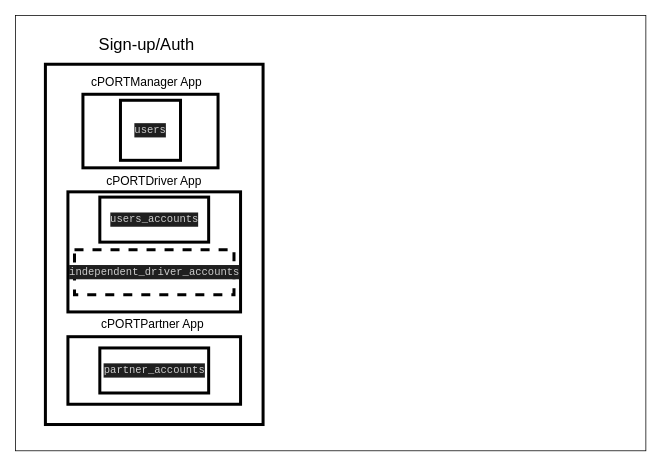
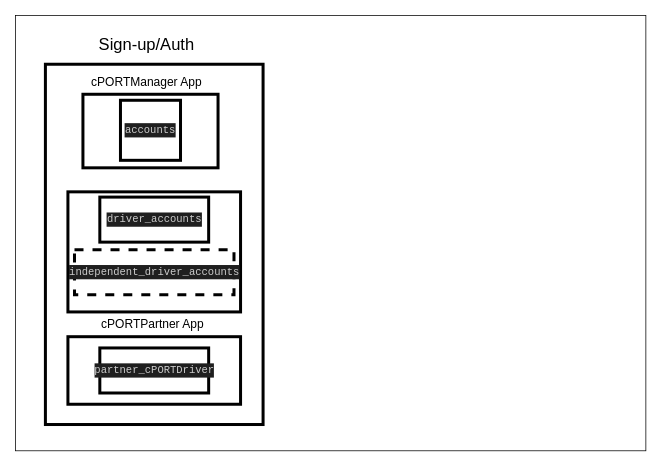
  <mxCell id="0" />
  <mxCell id="1" parent="0" />
  <mxCell id="2" value="" style="rounded=0;whiteSpace=wrap;html=1;movable=0;resizable=0;rotatable=0;deletable=0;editable=0;connectable=0;" parent="1" vertex="1"><mxGeometry y="20" width="840" height="580" as="geometry" x="20" /></mxCell>
  <mxCell id="3" value="" style="rounded=0;whiteSpace=wrap;html=1;strokeWidth=4;fontSize=22;" parent="1" vertex="1"><mxGeometry x="60" y="85" width="290" height="480" as="geometry" /></mxCell>
  <mxCell id="4" value="Sign-up/Auth" style="text;html=1;strokeColor=none;fillColor=none;align=center;verticalAlign=middle;whiteSpace=wrap;rounded=0;strokeWidth=4;fontSize=22;" parent="1" vertex="1"><mxGeometry x="115" y="45" width="160" height="30" as="geometry" /></mxCell>
  <mxCell id="5" value="" style="rounded=0;whiteSpace=wrap;html=1;strokeWidth=4;fontSize=22;" parent="1" vertex="1"><mxGeometry x="110" y="125" width="180" height="98" as="geometry" /></mxCell>
- <mxCell id="6" value="&lt;div style=&quot;color: rgb(204, 204, 204); background-color: rgb(31, 31, 31); font-family: Consolas, &amp;quot;Courier New&amp;quot;, monospace; font-size: 14px; line-height: 19px;&quot;&gt;users&lt;/div&gt;" style="whiteSpace=wrap;html=1;aspect=fixed;strokeWidth=4;fontSize=22;" parent="1" vertex="1"><mxGeometry x="160" y="133" width="80" height="80" as="geometry" /></mxCell>
+ <mxCell id="6" value="&lt;div style=&quot;color: rgb(204, 204, 204); background-color: rgb(31, 31, 31); font-family: Consolas, &amp;quot;Courier New&amp;quot;, monospace; font-size: 14px; line-height: 19px;&quot;&gt;accounts&lt;/div&gt;" style="whiteSpace=wrap;html=1;aspect=fixed;strokeWidth=4;fontSize=22;" parent="1" vertex="1"><mxGeometry x="160" y="133" width="80" height="80" as="geometry" /></mxCell>
  <mxCell id="7" value="" style="rounded=0;whiteSpace=wrap;html=1;strokeWidth=4;fontSize=22;" parent="1" vertex="1"><mxGeometry x="90" y="255" width="230" height="160" as="geometry" /></mxCell>
- <mxCell id="8" value="&lt;div style=&quot;color: rgb(204, 204, 204); background-color: rgb(31, 31, 31); font-family: Consolas, &amp;quot;Courier New&amp;quot;, monospace; font-size: 14px; line-height: 19px;&quot;&gt;users_accounts&lt;/div&gt;" style="rounded=0;whiteSpace=wrap;html=1;strokeWidth=4;fontSize=22;" parent="1" vertex="1"><mxGeometry x="132.5" y="262" width="145" height="60" as="geometry" /></mxCell>
+ <mxCell id="8" value="&lt;div style=&quot;color: rgb(204, 204, 204); background-color: rgb(31, 31, 31); font-family: Consolas, &amp;quot;Courier New&amp;quot;, monospace; font-size: 14px; line-height: 19px;&quot;&gt;driver_accounts&lt;/div&gt;" style="rounded=0;whiteSpace=wrap;html=1;strokeWidth=4;fontSize=22;" parent="1" vertex="1"><mxGeometry x="132.5" y="262" width="145" height="60" as="geometry" /></mxCell>
  <mxCell id="9" value="&lt;div style=&quot;color: rgb(204, 204, 204); background-color: rgb(31, 31, 31); font-family: Consolas, &amp;quot;Courier New&amp;quot;, monospace; font-size: 14px; line-height: 19px;&quot;&gt;independent_driver_accounts&lt;/div&gt;" style="rounded=0;whiteSpace=wrap;html=1;strokeWidth=4;fontSize=22;dashed=1;" parent="1" vertex="1"><mxGeometry x="98.75" y="332" width="212.5" height="60" as="geometry" /></mxCell>
- <mxCell id="10" value="&lt;font style=&quot;font-size: 16px;&quot;&gt;cPORTDriver App&lt;/font&gt;" style="text;html=1;strokeColor=none;fillColor=none;align=center;verticalAlign=middle;whiteSpace=wrap;rounded=0;strokeWidth=4;fontSize=22;" parent="1" vertex="1"><mxGeometry x="140" y="225" width="130" height="30" as="geometry" /></mxCell>
  <mxCell id="11" value="&lt;font style=&quot;font-size: 16px;&quot;&gt;cPORTManager App&lt;/font&gt;" style="text;html=1;strokeColor=none;fillColor=none;align=center;verticalAlign=middle;whiteSpace=wrap;rounded=0;strokeWidth=4;fontSize=22;" parent="1" vertex="1"><mxGeometry x="120" y="93" width="150" height="30" as="geometry" /></mxCell>
  <mxCell id="12" value="" style="rounded=0;whiteSpace=wrap;html=1;strokeWidth=4;fontSize=22;" parent="1" vertex="1"><mxGeometry x="90" y="448" width="230" height="90" as="geometry" /></mxCell>
- <mxCell id="13" value="&lt;div style=&quot;color: rgb(204, 204, 204); background-color: rgb(31, 31, 31); font-family: Consolas, &amp;quot;Courier New&amp;quot;, monospace; font-size: 14px; line-height: 19px;&quot;&gt;&lt;div style=&quot;line-height: 19px;&quot;&gt;partner_accounts&lt;/div&gt;&lt;/div&gt;" style="rounded=0;whiteSpace=wrap;html=1;strokeWidth=4;fontSize=22;" parent="1" vertex="1"><mxGeometry x="132.5" y="463" width="145" height="60" as="geometry" /></mxCell>
+ <mxCell id="13" value="&lt;div style=&quot;color: rgb(204, 204, 204); background-color: rgb(31, 31, 31); font-family: Consolas, &amp;quot;Courier New&amp;quot;, monospace; font-size: 14px; line-height: 19px;&quot;&gt;&lt;div style=&quot;line-height: 19px;&quot;&gt;partner_cPORTDriver&lt;/div&gt;&lt;/div&gt;" style="rounded=0;whiteSpace=wrap;html=1;strokeWidth=4;fontSize=22;" parent="1" vertex="1"><mxGeometry x="132.5" y="463" width="145" height="60" as="geometry" /></mxCell>
  <mxCell id="14" value="&lt;font style=&quot;font-size: 16px;&quot;&gt;cPORTPartner App&lt;/font&gt;" style="text;html=1;strokeColor=none;fillColor=none;align=center;verticalAlign=middle;whiteSpace=wrap;rounded=0;strokeWidth=4;fontSize=22;" parent="1" vertex="1"><mxGeometry x="127.5" y="415" width="150" height="30" as="geometry" /></mxCell>
